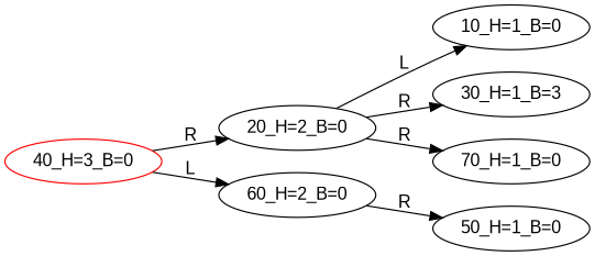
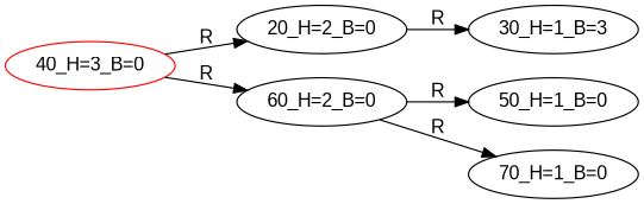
  digraph {
    fontname="Liberation Sans"
    rankdir=LR
    node [fontname="Liberation Sans"]
    edge [fontname="Liberation Sans"]
    "40_H=3_B=0" [color=red]
    "20_H=2_B=0"
    "60_H=2_B=0"
-   "10_H=1_B=0"
    n5 [label="30_H=1_B=3"]
    "50_H=1_B=0"
    "70_H=1_B=0"
    "40_H=3_B=0" -> "20_H=2_B=0" [label=R]
-   "40_H=3_B=0" -> "60_H=2_B=0" [label=L]
-   "20_H=2_B=0" -> "10_H=1_B=0" [label=L]
+   "40_H=3_B=0" -> "60_H=2_B=0" [label=R]
    "20_H=2_B=0" -> n5 [label=R]
    "60_H=2_B=0" -> "50_H=1_B=0" [label=R]
-   "20_H=2_B=0" -> "70_H=1_B=0" [label=R]
+   "60_H=2_B=0" -> "70_H=1_B=0" [label=R]
  }
